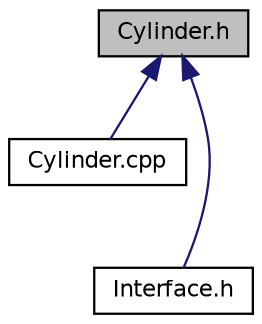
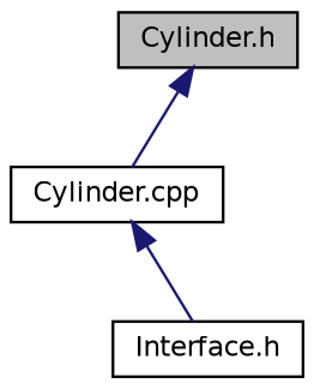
  digraph {
    node [color=black fillcolor=white fontname=Helvetica fontsize=10 shape=record style=filled]
    edge [color=midnightblue dir=back fontname=Helvetica fontsize=10 labelfontname=Helvetica labelfontsize=10 style=solid]
    n1 [fillcolor=grey75 fontcolor=black height=0.2 label="Cylinder.h" width=0.4]
    n2 [height=0.2 label="Cylinder.cpp" width=0.4]
    n3 [height=0.2 label="Interface.h" width=0.4]
    n1 -> n2
-   n1 -> n3
+   n2 -> n3
  }
